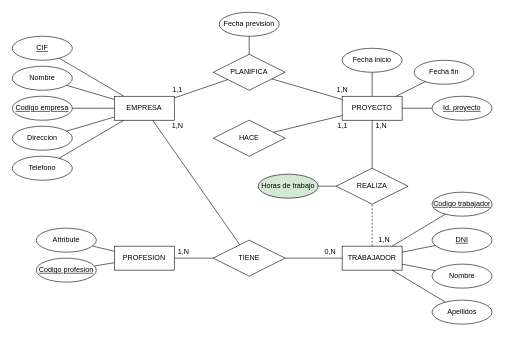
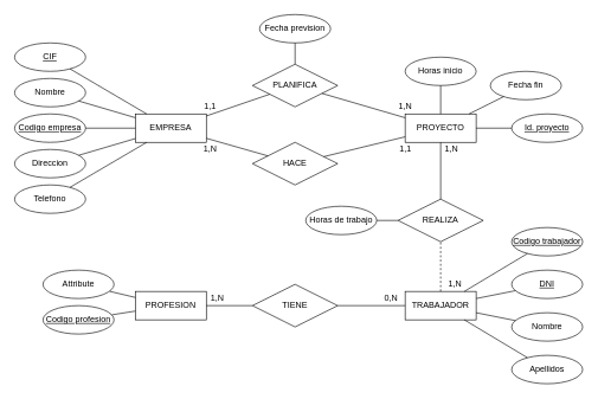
  <mxCell id="0" />
  <mxCell id="1" parent="0" />
  <mxCell id="2" value="EMPRESA" style="whiteSpace=wrap;html=1;align=center;" parent="1" vertex="1"><mxGeometry x="190" y="160" width="100" height="40" as="geometry" /></mxCell>
  <mxCell id="3" value="HACE" style="shape=rhombus;perimeter=rhombusPerimeter;whiteSpace=wrap;html=1;align=center;" parent="1" vertex="1"><mxGeometry x="355" y="200" width="120" height="60" as="geometry" /></mxCell>
  <mxCell id="4" value="PROYECTO" style="whiteSpace=wrap;html=1;align=center;" parent="1" vertex="1"><mxGeometry x="570" y="160" width="100" height="40" as="geometry" /></mxCell>
  <mxCell id="5" value="&lt;u&gt;CIF&lt;/u&gt;" style="ellipse;whiteSpace=wrap;html=1;align=center;" parent="1" vertex="1"><mxGeometry x="20" y="60" width="100" height="40" as="geometry" /></mxCell>
  <mxCell id="6" value="Nombre" style="ellipse;whiteSpace=wrap;html=1;align=center;" parent="1" vertex="1"><mxGeometry x="20" y="110" width="100" height="40" as="geometry" /></mxCell>
  <mxCell id="7" value="&lt;u&gt;Codigo empresa&lt;/u&gt;" style="ellipse;whiteSpace=wrap;html=1;align=center;" parent="1" vertex="1"><mxGeometry x="20" y="160" width="100" height="40" as="geometry" /></mxCell>
  <mxCell id="8" value="Direccion" style="ellipse;whiteSpace=wrap;html=1;align=center;" parent="1" vertex="1"><mxGeometry x="20" y="210" width="100" height="40" as="geometry" /></mxCell>
  <mxCell id="9" value="Telefono" style="ellipse;whiteSpace=wrap;html=1;align=center;" parent="1" vertex="1"><mxGeometry x="20" y="260" width="100" height="40" as="geometry" /></mxCell>
  <mxCell id="10" value="PLANIFICA" style="shape=rhombus;perimeter=rhombusPerimeter;whiteSpace=wrap;html=1;align=center;" parent="1" vertex="1"><mxGeometry x="355" y="90" width="120" height="60" as="geometry" /></mxCell>
- <mxCell id="11" value="Fecha inicio" style="ellipse;whiteSpace=wrap;html=1;align=center;" parent="1" vertex="1"><mxGeometry x="570" y="80" width="100" height="40" as="geometry" /></mxCell>
+ <mxCell id="11" value="Horas inicio" style="ellipse;whiteSpace=wrap;html=1;align=center;" parent="1" vertex="1"><mxGeometry x="570" y="80" width="100" height="40" as="geometry" /></mxCell>
  <mxCell id="12" value="Fecha fin" style="ellipse;whiteSpace=wrap;html=1;align=center;" parent="1" vertex="1"><mxGeometry x="690" y="100" width="100" height="40" as="geometry" /></mxCell>
  <mxCell id="13" value="Fecha prevision" style="ellipse;whiteSpace=wrap;html=1;align=center;" parent="1" vertex="1"><mxGeometry x="365" y="20" width="100" height="40" as="geometry" /></mxCell>
  <mxCell id="14" value="REALIZA" style="shape=rhombus;perimeter=rhombusPerimeter;whiteSpace=wrap;html=1;align=center;" parent="1" vertex="1"><mxGeometry x="560" y="280" width="120" height="60" as="geometry" /></mxCell>
  <mxCell id="15" value="TRABAJADOR" style="whiteSpace=wrap;html=1;align=center;" parent="1" vertex="1"><mxGeometry x="570" y="410" width="100" height="40" as="geometry" /></mxCell>
  <mxCell id="16" value="&lt;u&gt;DNI&lt;/u&gt;" style="ellipse;whiteSpace=wrap;html=1;align=center;" parent="1" vertex="1"><mxGeometry x="720" y="380" width="100" height="40" as="geometry" /></mxCell>
  <mxCell id="17" value="Nombre" style="ellipse;whiteSpace=wrap;html=1;align=center;" parent="1" vertex="1"><mxGeometry x="720" y="440" width="100" height="40" as="geometry" /></mxCell>
  <mxCell id="18" value="&lt;u&gt;Codigo trabajador&lt;/u&gt;" style="ellipse;whiteSpace=wrap;html=1;align=center;" parent="1" vertex="1"><mxGeometry x="720" y="320" width="100" height="40" as="geometry" /></mxCell>
  <mxCell id="19" value="Apellidos" style="ellipse;whiteSpace=wrap;html=1;align=center;" parent="1" vertex="1"><mxGeometry x="720" y="500" width="100" height="40" as="geometry" /></mxCell>
  <mxCell id="20" value="TIENE" style="shape=rhombus;perimeter=rhombusPerimeter;whiteSpace=wrap;html=1;align=center;" parent="1" vertex="1"><mxGeometry x="355" y="400" width="120" height="60" as="geometry" /></mxCell>
  <mxCell id="21" value="PROFESION" style="whiteSpace=wrap;html=1;align=center;" parent="1" vertex="1"><mxGeometry x="190" y="410" width="100" height="40" as="geometry" /></mxCell>
  <mxCell id="22" value="&lt;u&gt;Id. proyecto&lt;/u&gt;" style="ellipse;whiteSpace=wrap;html=1;align=center;" parent="1" vertex="1"><mxGeometry x="720" y="160" width="100" height="40" as="geometry" /></mxCell>
- <mxCell id="23" value="Horas de trabajo" style="ellipse;whiteSpace=wrap;html=1;align=center;fillColor=#d5e8d4;" parent="1" vertex="1"><mxGeometry x="430" y="290" width="100" height="40" as="geometry" /></mxCell>
+ <mxCell id="23" value="Horas de trabajo" style="ellipse;whiteSpace=wrap;html=1;align=center;" parent="1" vertex="1"><mxGeometry x="430" y="290" width="100" height="40" as="geometry" /></mxCell>
  <mxCell id="24" value="" style="endArrow=none;html=1;rounded=0;" parent="1" source="5" target="2" edge="1"><mxGeometry relative="1" as="geometry"><mxPoint x="450" y="260" as="sourcePoint" /><mxPoint x="610" y="260" as="targetPoint" /></mxGeometry></mxCell>
  <mxCell id="25" value="" style="endArrow=none;html=1;rounded=0;" parent="1" source="6" target="2" edge="1"><mxGeometry relative="1" as="geometry"><mxPoint x="108.116" y="106.539" as="sourcePoint" /><mxPoint x="216" y="170" as="targetPoint" /></mxGeometry></mxCell>
  <mxCell id="26" value="" style="endArrow=none;html=1;rounded=0;" parent="1" source="7" target="2" edge="1"><mxGeometry relative="1" as="geometry"><mxPoint x="120.4" y="151.783" as="sourcePoint" /><mxPoint x="200" y="175.294" as="targetPoint" /></mxGeometry></mxCell>
  <mxCell id="27" value="" style="endArrow=none;html=1;rounded=0;" parent="1" source="8" target="2" edge="1"><mxGeometry relative="1" as="geometry"><mxPoint x="130.4" y="161.783" as="sourcePoint" /><mxPoint x="210" y="185.294" as="targetPoint" /></mxGeometry></mxCell>
  <mxCell id="28" value="" style="endArrow=none;html=1;rounded=0;" parent="1" source="9" target="2" edge="1"><mxGeometry relative="1" as="geometry"><mxPoint x="120.4" y="228.217" as="sourcePoint" /><mxPoint x="200" y="204.706" as="targetPoint" /></mxGeometry></mxCell>
  <mxCell id="29" value="" style="endArrow=none;html=1;rounded=0;" edge="1" parent="1" source="2" target="10"><mxGeometry relative="1" as="geometry"><mxPoint x="350" y="300" as="sourcePoint" /><mxPoint x="510" y="300" as="targetPoint" /></mxGeometry></mxCell>
- <mxCell id="30" value="" style="endArrow=none;html=1;rounded=0;" edge="1" parent="1" source="2" target="20"><mxGeometry relative="1" as="geometry"><mxPoint x="300" y="172.857" as="sourcePoint" /><mxPoint x="389.407" y="142.203" as="targetPoint" /></mxGeometry></mxCell>
+ <mxCell id="30" value="" style="endArrow=none;html=1;rounded=0;" edge="1" parent="1" source="2" target="3"><mxGeometry relative="1" as="geometry"><mxPoint x="300" y="172.857" as="sourcePoint" /><mxPoint x="389.407" y="142.203" as="targetPoint" /></mxGeometry></mxCell>
  <mxCell id="31" value="" style="endArrow=none;html=1;rounded=0;" edge="1" parent="1" source="10" target="4"><mxGeometry relative="1" as="geometry"><mxPoint x="310" y="182.857" as="sourcePoint" /><mxPoint x="399.407" y="152.203" as="targetPoint" /></mxGeometry></mxCell>
  <mxCell id="32" value="" style="endArrow=none;html=1;rounded=0;" edge="1" parent="1" source="3" target="4"><mxGeometry relative="1" as="geometry"><mxPoint x="320" y="192.857" as="sourcePoint" /><mxPoint x="409.407" y="162.203" as="targetPoint" /></mxGeometry></mxCell>
  <mxCell id="33" value="" style="endArrow=none;html=1;rounded=0;" edge="1" parent="1" source="4" target="22"><mxGeometry relative="1" as="geometry"><mxPoint x="330" y="202.857" as="sourcePoint" /><mxPoint x="419.407" y="172.203" as="targetPoint" /></mxGeometry></mxCell>
  <mxCell id="34" value="" style="endArrow=none;html=1;rounded=0;" edge="1" parent="1" source="4" target="12"><mxGeometry relative="1" as="geometry"><mxPoint x="340" y="212.857" as="sourcePoint" /><mxPoint x="429.407" y="182.203" as="targetPoint" /></mxGeometry></mxCell>
  <mxCell id="35" value="" style="endArrow=none;html=1;rounded=0;" edge="1" parent="1" source="4" target="11"><mxGeometry relative="1" as="geometry"><mxPoint x="350" y="222.857" as="sourcePoint" /><mxPoint x="439.407" y="192.203" as="targetPoint" /></mxGeometry></mxCell>
  <mxCell id="36" value="" style="endArrow=none;html=1;rounded=0;" edge="1" parent="1" source="10" target="13"><mxGeometry relative="1" as="geometry"><mxPoint x="360" y="232.857" as="sourcePoint" /><mxPoint x="449.407" y="202.203" as="targetPoint" /></mxGeometry></mxCell>
  <mxCell id="37" value="" style="endArrow=none;html=1;rounded=0;" edge="1" parent="1" source="4" target="14"><mxGeometry relative="1" as="geometry"><mxPoint x="370" y="242.857" as="sourcePoint" /><mxPoint x="459.407" y="212.203" as="targetPoint" /></mxGeometry></mxCell>
  <mxCell id="38" value="" style="endArrow=none;html=1;rounded=0;" edge="1" parent="1" source="23" target="14"><mxGeometry relative="1" as="geometry"><mxPoint x="380" y="252.857" as="sourcePoint" /><mxPoint x="469.407" y="222.203" as="targetPoint" /></mxGeometry></mxCell>
  <mxCell id="39" value="" style="endArrow=none;html=1;rounded=0;dashed=1;" edge="1" parent="1" source="15" target="14"><mxGeometry relative="1" as="geometry"><mxPoint x="390" y="262.857" as="sourcePoint" /><mxPoint x="479.407" y="232.203" as="targetPoint" /></mxGeometry></mxCell>
  <mxCell id="40" value="" style="endArrow=none;html=1;rounded=0;" edge="1" parent="1" source="15" target="16"><mxGeometry relative="1" as="geometry"><mxPoint x="400" y="272.857" as="sourcePoint" /><mxPoint x="489.407" y="242.203" as="targetPoint" /></mxGeometry></mxCell>
  <mxCell id="41" value="" style="endArrow=none;html=1;rounded=0;" edge="1" parent="1" source="15" target="18"><mxGeometry relative="1" as="geometry"><mxPoint x="410" y="282.857" as="sourcePoint" /><mxPoint x="499.407" y="252.203" as="targetPoint" /></mxGeometry></mxCell>
  <mxCell id="42" value="" style="endArrow=none;html=1;rounded=0;" edge="1" parent="1" source="15" target="17"><mxGeometry relative="1" as="geometry"><mxPoint x="420" y="292.857" as="sourcePoint" /><mxPoint x="509.407" y="262.203" as="targetPoint" /></mxGeometry></mxCell>
  <mxCell id="43" value="" style="endArrow=none;html=1;rounded=0;" edge="1" parent="1" source="15" target="19"><mxGeometry relative="1" as="geometry"><mxPoint x="430" y="302.857" as="sourcePoint" /><mxPoint x="519.407" y="272.203" as="targetPoint" /></mxGeometry></mxCell>
  <mxCell id="44" value="" style="endArrow=none;html=1;rounded=0;" edge="1" parent="1" source="20" target="15"><mxGeometry relative="1" as="geometry"><mxPoint x="440" y="312.857" as="sourcePoint" /><mxPoint x="529.407" y="282.203" as="targetPoint" /></mxGeometry></mxCell>
  <mxCell id="45" value="" style="endArrow=none;html=1;rounded=0;" edge="1" parent="1" source="21" target="20"><mxGeometry relative="1" as="geometry"><mxPoint x="450" y="322.857" as="sourcePoint" /><mxPoint x="539.407" y="292.203" as="targetPoint" /></mxGeometry></mxCell>
  <mxCell id="46" value="" style="endArrow=none;html=1;rounded=0;" edge="1" parent="1" source="47" target="21"><mxGeometry relative="1" as="geometry"><mxPoint x="120" y="430" as="sourcePoint" /><mxPoint x="549.407" y="302.203" as="targetPoint" /></mxGeometry></mxCell>
  <mxCell id="47" value="Attribute" style="ellipse;whiteSpace=wrap;html=1;align=center;" vertex="1" parent="1"><mxGeometry x="60" y="380" width="100" height="40" as="geometry" /></mxCell>
  <mxCell id="48" value="&lt;u&gt;Codigo profesion&lt;/u&gt;" style="ellipse;whiteSpace=wrap;html=1;align=center;" vertex="1" parent="1"><mxGeometry x="60" y="430" width="100" height="40" as="geometry" /></mxCell>
  <mxCell id="49" value="" style="endArrow=none;html=1;rounded=0;" edge="1" parent="1" source="48" target="21"><mxGeometry relative="1" as="geometry"><mxPoint x="163.579" y="419.805" as="sourcePoint" /><mxPoint x="200" y="428.462" as="targetPoint" /></mxGeometry></mxCell>
  <mxCell id="50" value="1,1" style="text;html=1;align=center;verticalAlign=middle;resizable=0;points=[];autosize=1;strokeColor=none;fillColor=none;" vertex="1" parent="1"><mxGeometry x="280" y="140" width="30" height="20" as="geometry" /></mxCell>
  <mxCell id="51" value="1,N" style="text;html=1;align=center;verticalAlign=middle;resizable=0;points=[];autosize=1;strokeColor=none;fillColor=none;" vertex="1" parent="1"><mxGeometry x="280" y="200" width="30" height="20" as="geometry" /></mxCell>
  <mxCell id="52" value="1,1" style="text;html=1;align=center;verticalAlign=middle;resizable=0;points=[];autosize=1;strokeColor=none;fillColor=none;" vertex="1" parent="1"><mxGeometry x="555" y="200" width="30" height="20" as="geometry" /></mxCell>
  <mxCell id="53" value="1,N" style="text;html=1;align=center;verticalAlign=middle;resizable=0;points=[];autosize=1;strokeColor=none;fillColor=none;" vertex="1" parent="1"><mxGeometry x="555" y="140" width="30" height="20" as="geometry" /></mxCell>
  <mxCell id="54" value="1,N" style="text;html=1;align=center;verticalAlign=middle;resizable=0;points=[];autosize=1;strokeColor=none;fillColor=none;" vertex="1" parent="1"><mxGeometry x="620" y="200" width="30" height="20" as="geometry" /></mxCell>
  <mxCell id="55" value="1,N" style="text;html=1;align=center;verticalAlign=middle;resizable=0;points=[];autosize=1;strokeColor=none;fillColor=none;" vertex="1" parent="1"><mxGeometry x="290" y="410" width="30" height="20" as="geometry" /></mxCell>
  <mxCell id="56" value="0,N" style="text;html=1;align=center;verticalAlign=middle;resizable=0;points=[];autosize=1;strokeColor=none;fillColor=none;" vertex="1" parent="1"><mxGeometry x="535" y="410" width="30" height="20" as="geometry" /></mxCell>
  <mxCell id="57" value="1,N" style="text;html=1;align=center;verticalAlign=middle;resizable=0;points=[];autosize=1;strokeColor=none;fillColor=none;" vertex="1" parent="1"><mxGeometry x="625" y="390" width="30" height="20" as="geometry" /></mxCell>
